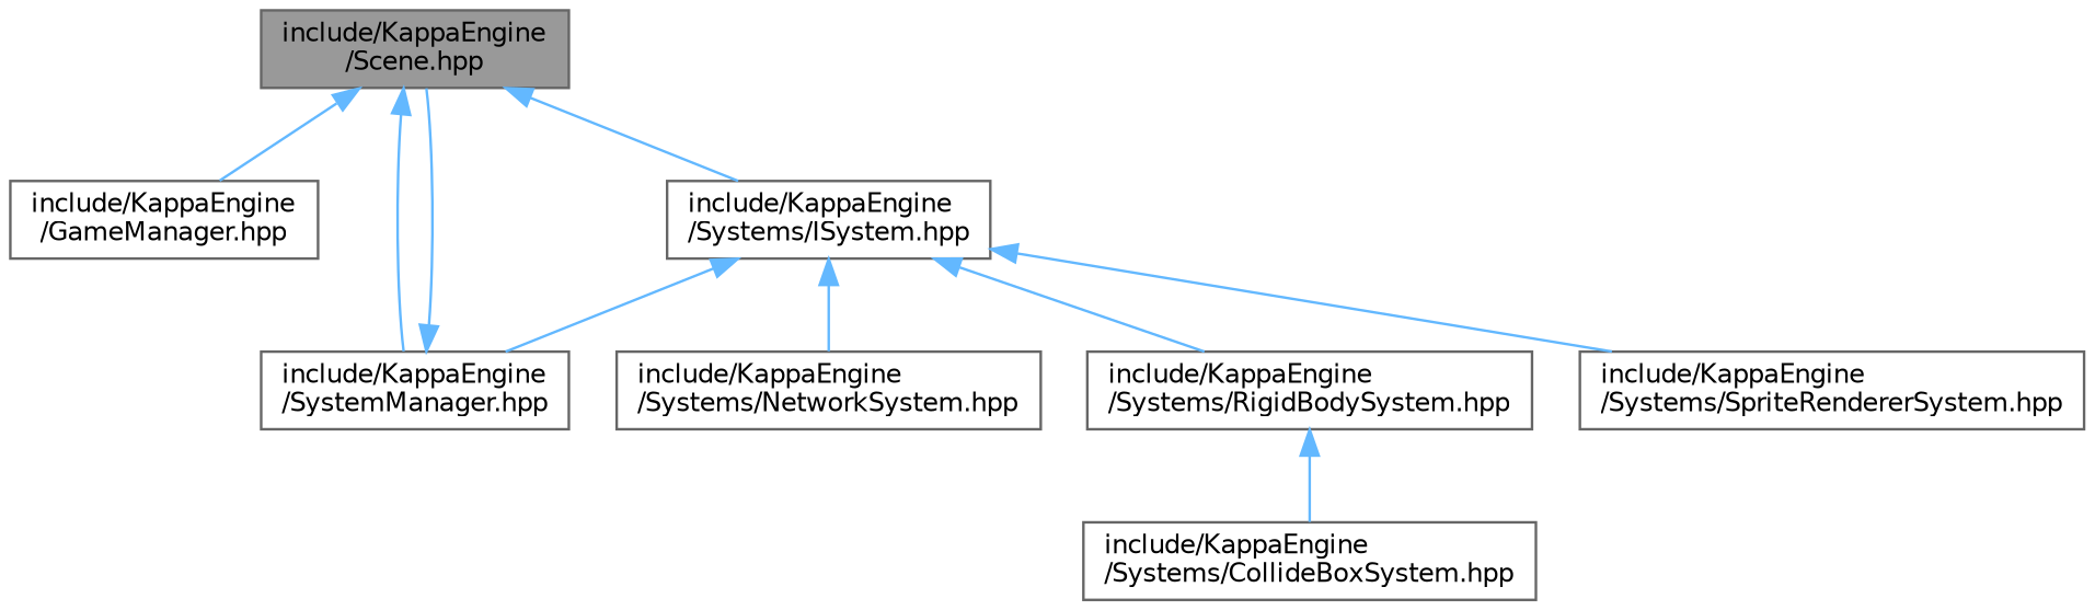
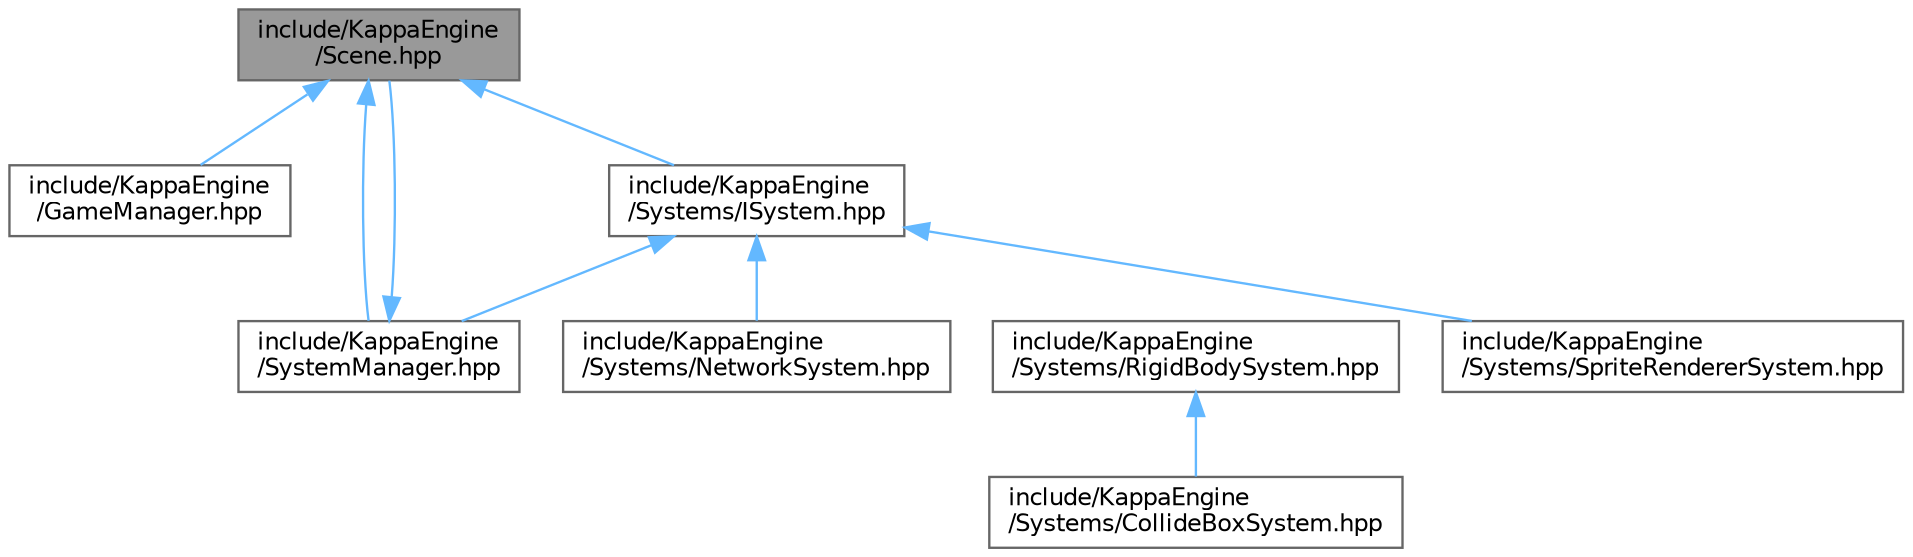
  digraph {
    node [color=grey40 fillcolor=white fontname=Helvetica fontsize=10 shape=box style=filled]
    edge [color=steelblue1 dir=back fontname=Helvetica fontsize=10 labelfontname=Helvetica labelfontsize=10 style=solid]
    n1 [color=gray40 fillcolor=grey60 fontcolor=black height=0.2 label="include/KappaEngine\l/Scene.hpp" width=0.4]
    n2 [height=0.2 label="include/KappaEngine\l/GameManager.hpp" width=0.4]
    n3 [height=0.2 label="include/KappaEngine\l/SystemManager.hpp" width=0.4]
    n4 [height=0.2 label="include/KappaEngine\l/Systems/ISystem.hpp" width=0.4]
    n5 [height=0.2 label="include/KappaEngine\l/Systems/NetworkSystem.hpp" width=0.4]
    n6 [height=0.2 label="include/KappaEngine\l/Systems/RigidBodySystem.hpp" width=0.4]
    n7 [height=0.2 label="include/KappaEngine\l/Systems/SpriteRendererSystem.hpp" width=0.4]
    n8 [height=0.2 label="include/KappaEngine\l/Systems/CollideBoxSystem.hpp" width=0.4]
    n1 -> n2
    n1 -> n3
    n1 -> n4
    n3 -> n1
    n4 -> n3
    n4 -> n5
-   n4 -> n6
    n4 -> n7
    n6 -> n8
  }
